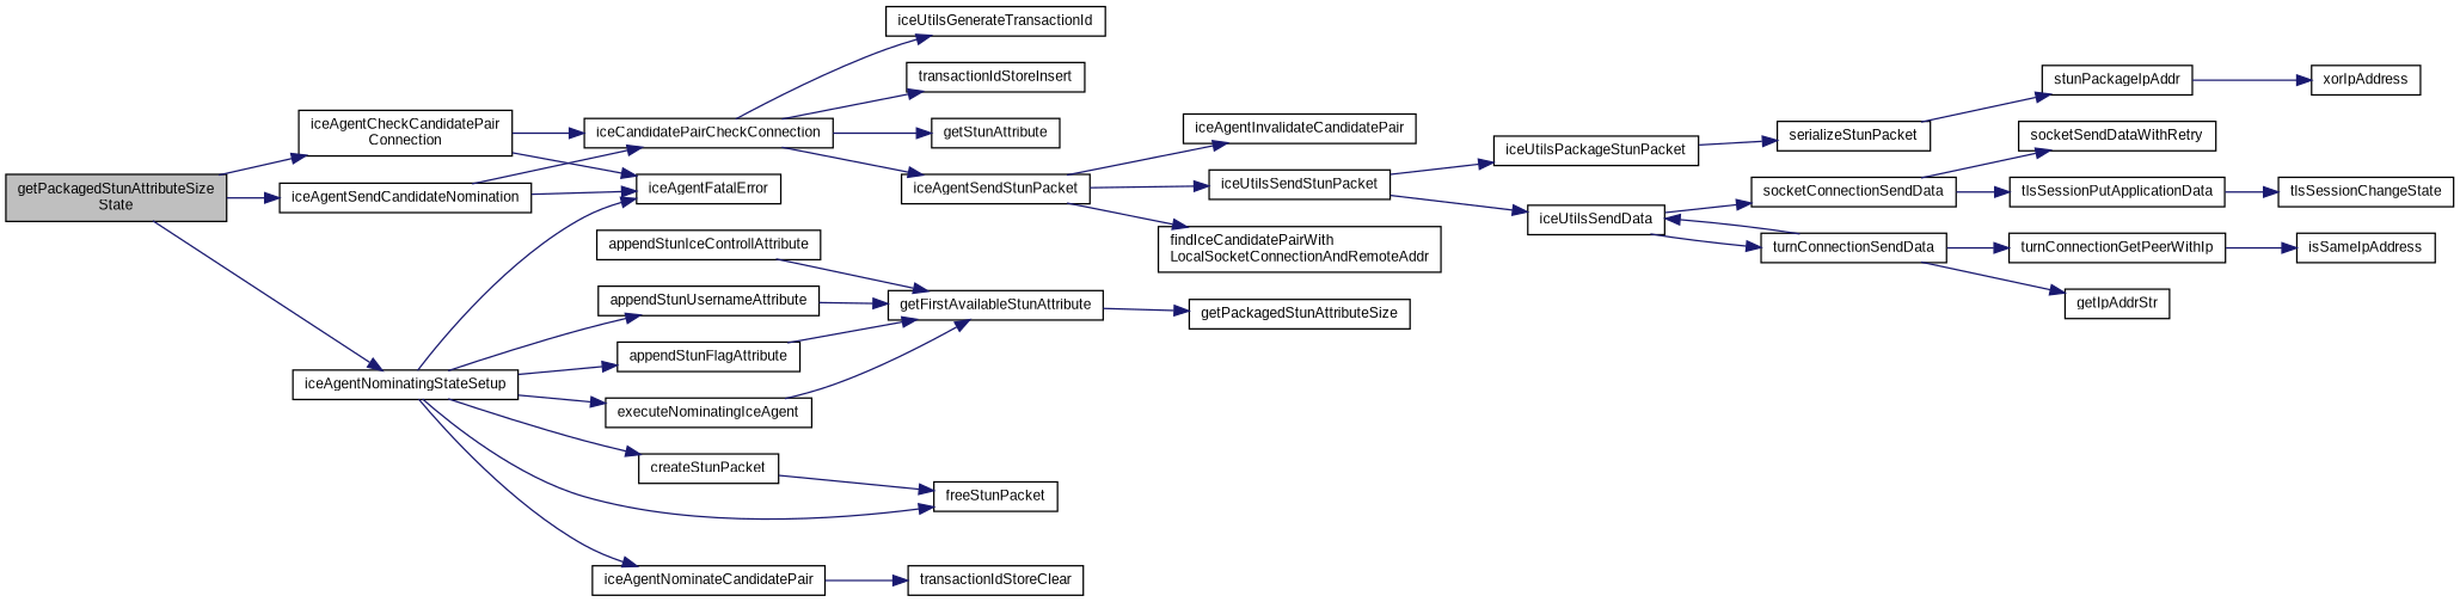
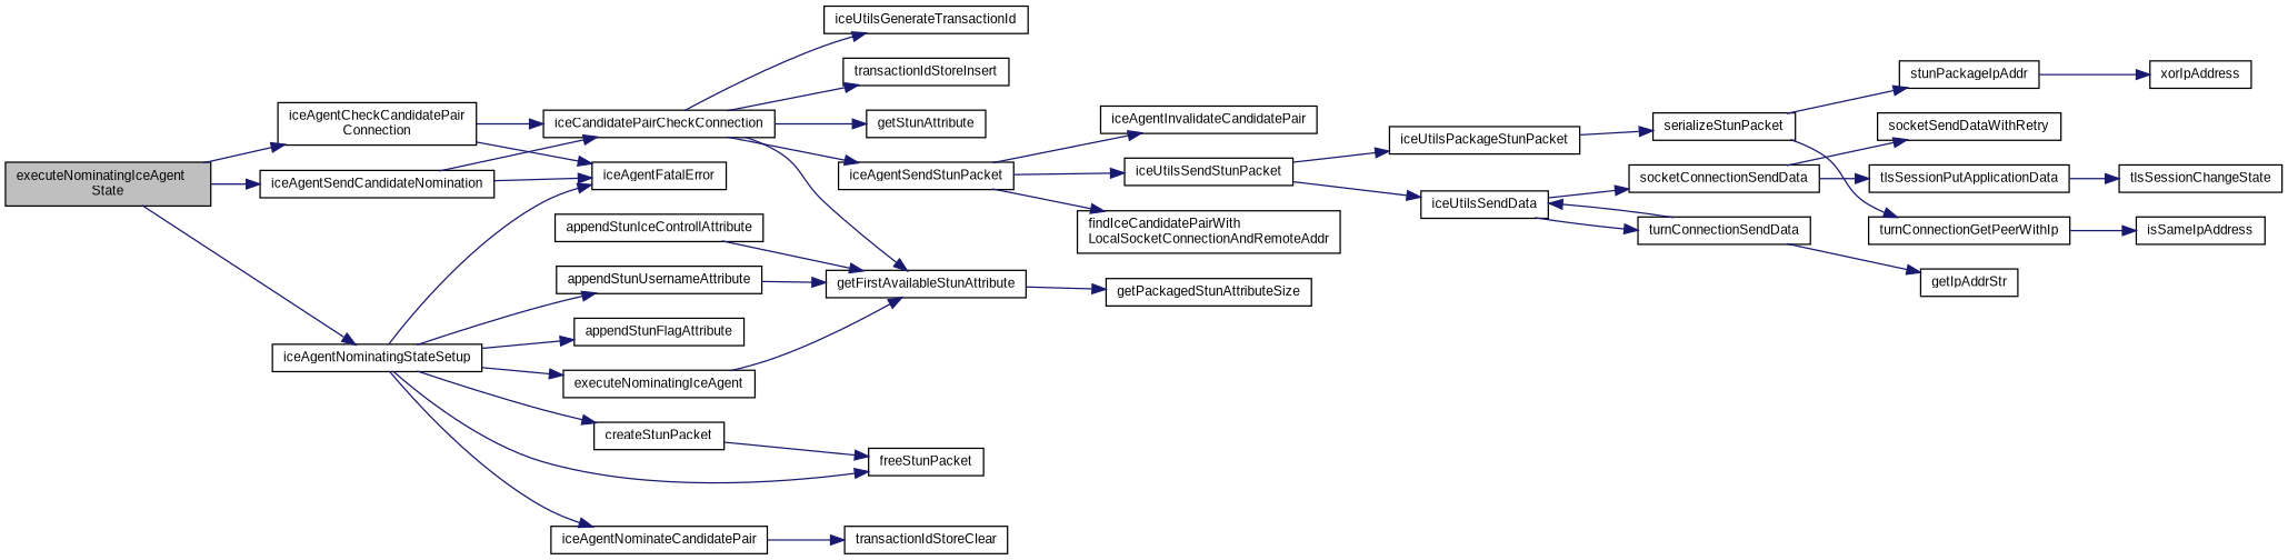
  digraph {
    fontname="Liberation Sans"
    rankdir=LR
    node [color=black fillcolor=white fontname="Liberation Sans" fontsize=10 shape=record style=filled]
    edge [color=midnightblue fontname="Liberation Sans" fontsize=10 labelfontname=Helvetica labelfontsize=10 style=solid]
-   n1 [fillcolor=grey75 fontcolor=black height=0.2 label="getPackagedStunAttributeSize\lState" width=0.4]
+   n1 [fillcolor=grey75 fontcolor=black height=0.2 label="executeNominatingIceAgent\lState" width=0.4]
    n2 [height=0.2 label="iceAgentCheckCandidatePair\lConnection" width=0.4]
    n3 [height=0.2 label=iceAgentNominatingStateSetup width=0.4]
    n4 [height=0.2 label=iceAgentSendCandidateNomination width=0.4]
    n5 [height=0.2 label=iceAgentFatalError width=0.4]
    n6 [height=0.2 label=iceCandidatePairCheckConnection width=0.4]
    n7 [height=0.2 label=appendStunFlagAttribute width=0.4]
    n8 [height=0.2 label=executeNominatingIceAgent width=0.4]
    n9 [height=0.2 label=appendStunUsernameAttribute width=0.4]
    n10 [height=0.2 label=createStunPacket width=0.4]
    n11 [height=0.2 label=freeStunPacket width=0.4]
    n12 [height=0.2 label=iceAgentNominateCandidatePair width=0.4]
    n13 [height=0.2 label=getStunAttribute width=0.4]
    n14 [height=0.2 label=iceAgentSendStunPacket width=0.4]
    n15 [height=0.2 label=iceUtilsGenerateTransactionId width=0.4]
    n16 [height=0.2 label=transactionIdStoreInsert width=0.4]
    n17 [height=0.2 label="findIceCandidatePairWith\lLocalSocketConnectionAndRemoteAddr" width=0.4]
    n18 [height=0.2 label=iceAgentInvalidateCandidatePair width=0.4]
    n19 [height=0.2 label=iceUtilsSendStunPacket width=0.4]
    n20 [height=0.2 label=iceUtilsPackageStunPacket width=0.4]
    n21 [height=0.2 label=iceUtilsSendData width=0.4]
    n22 [height=0.2 label=serializeStunPacket width=0.4]
    n23 [height=0.2 label=socketConnectionSendData width=0.4]
    n24 [height=0.2 label=turnConnectionSendData width=0.4]
    n25 [height=0.2 label=stunPackageIpAddr width=0.4]
    n26 [height=0.2 label=xorIpAddress width=0.4]
    n27 [height=0.2 label=socketSendDataWithRetry width=0.4]
    n28 [height=0.2 label=tlsSessionPutApplicationData width=0.4]
    n29 [height=0.2 label=getIpAddrStr width=0.4]
    n30 [height=0.2 label=turnConnectionGetPeerWithIp width=0.4]
    n31 [height=0.2 label=tlsSessionChangeState width=0.4]
    n32 [height=0.2 label=isSameIpAddress width=0.4]
    n33 [height=0.2 label=getFirstAvailableStunAttribute width=0.4]
    n34 [height=0.2 label=appendStunIceControllAttribute width=0.4]
    n35 [height=0.2 label=transactionIdStoreClear width=0.4]
    n36 [height=0.2 label=getPackagedStunAttributeSize width=0.4]
    n1 -> n2
    n1 -> n3
    n1 -> n4
    n2 -> n5
    n2 -> n6
    n3 -> n5
    n3 -> n7
    n3 -> n8
    n3 -> n9
    n3 -> n10
    n3 -> n11
    n3 -> n12
    n4 -> n5
    n4 -> n6
    n6 -> n13
    n6 -> n14
    n6 -> n15
    n6 -> n16
-   n7 -> n33
+   n6 -> n33
    n8 -> n33
    n9 -> n33
    n10 -> n11
    n12 -> n35
    n14 -> n17
    n14 -> n18
    n14 -> n19
    n19 -> n20
    n19 -> n21
    n20 -> n22
    n21 -> n23
    n21 -> n24
    n22 -> n25
    n23 -> n27
    n23 -> n28
    n24 -> n21
    n24 -> n29
-   n24 -> n30
+   n22 -> n30
    n25 -> n26
    n28 -> n31
    n30 -> n32
    n33 -> n36
    n34 -> n33
  }
